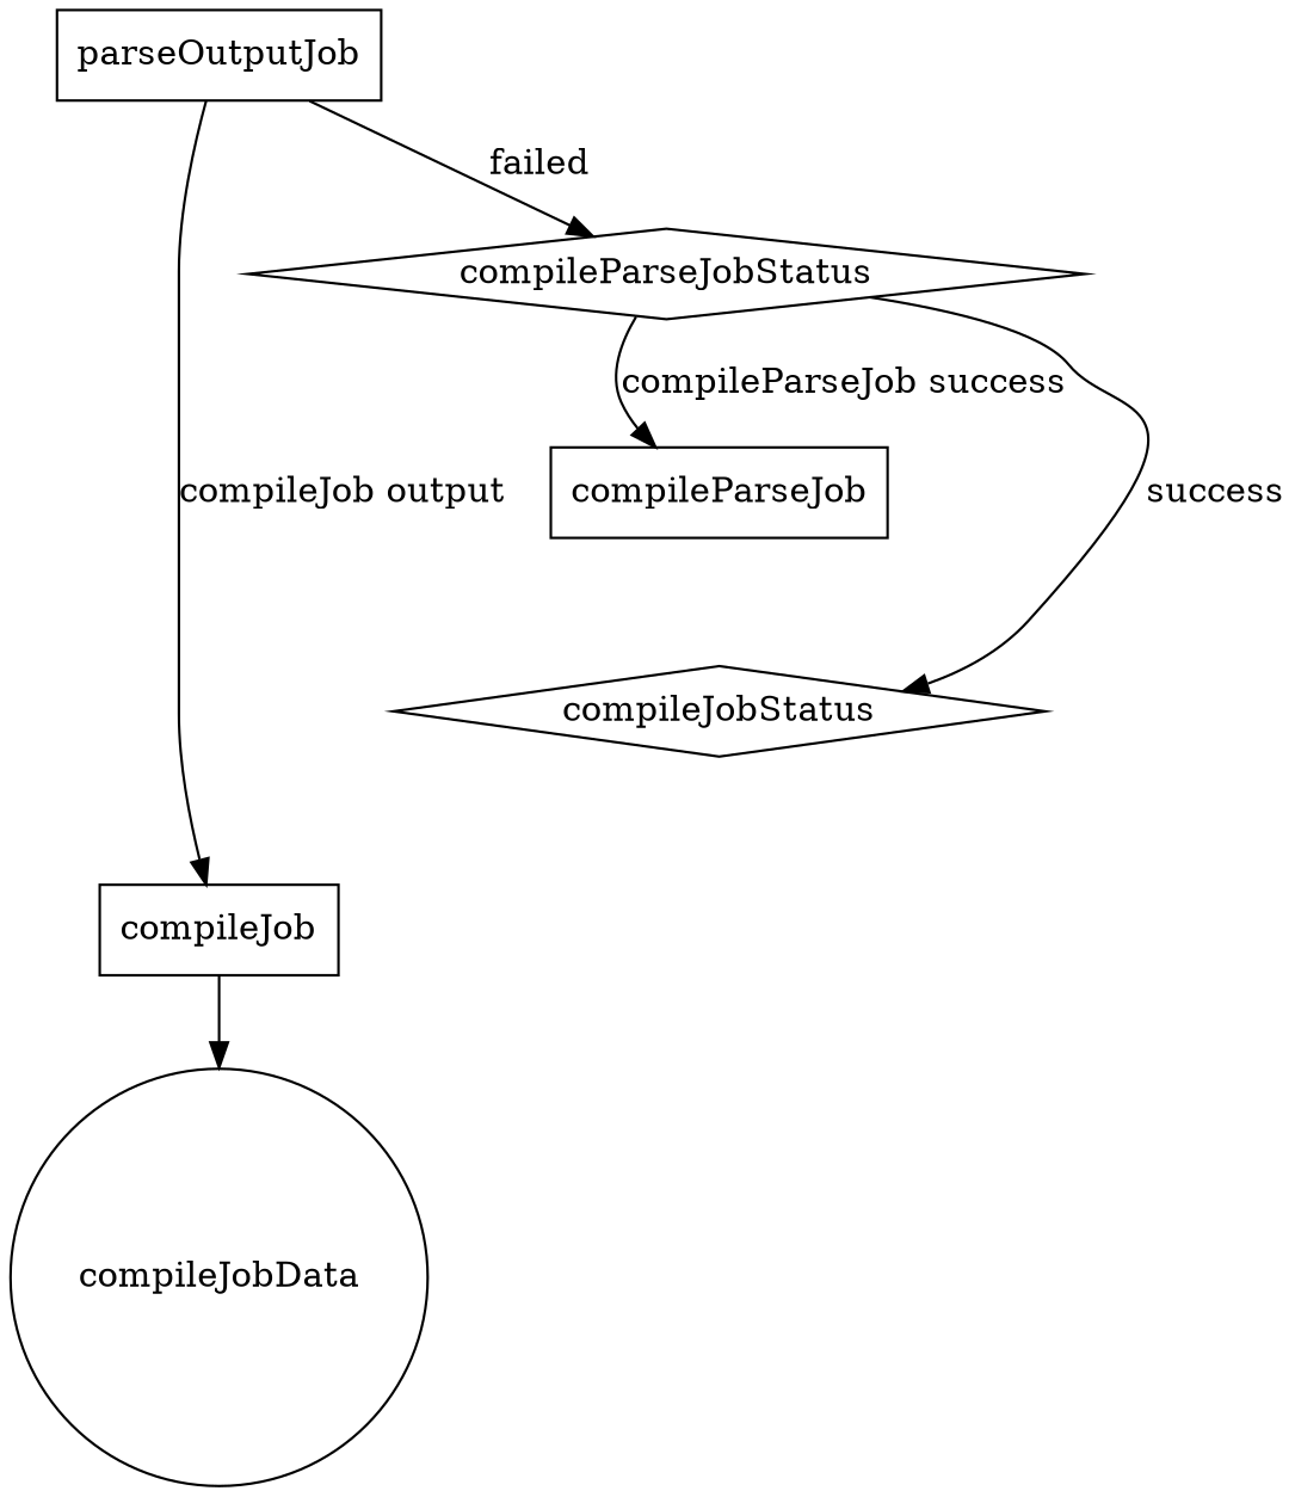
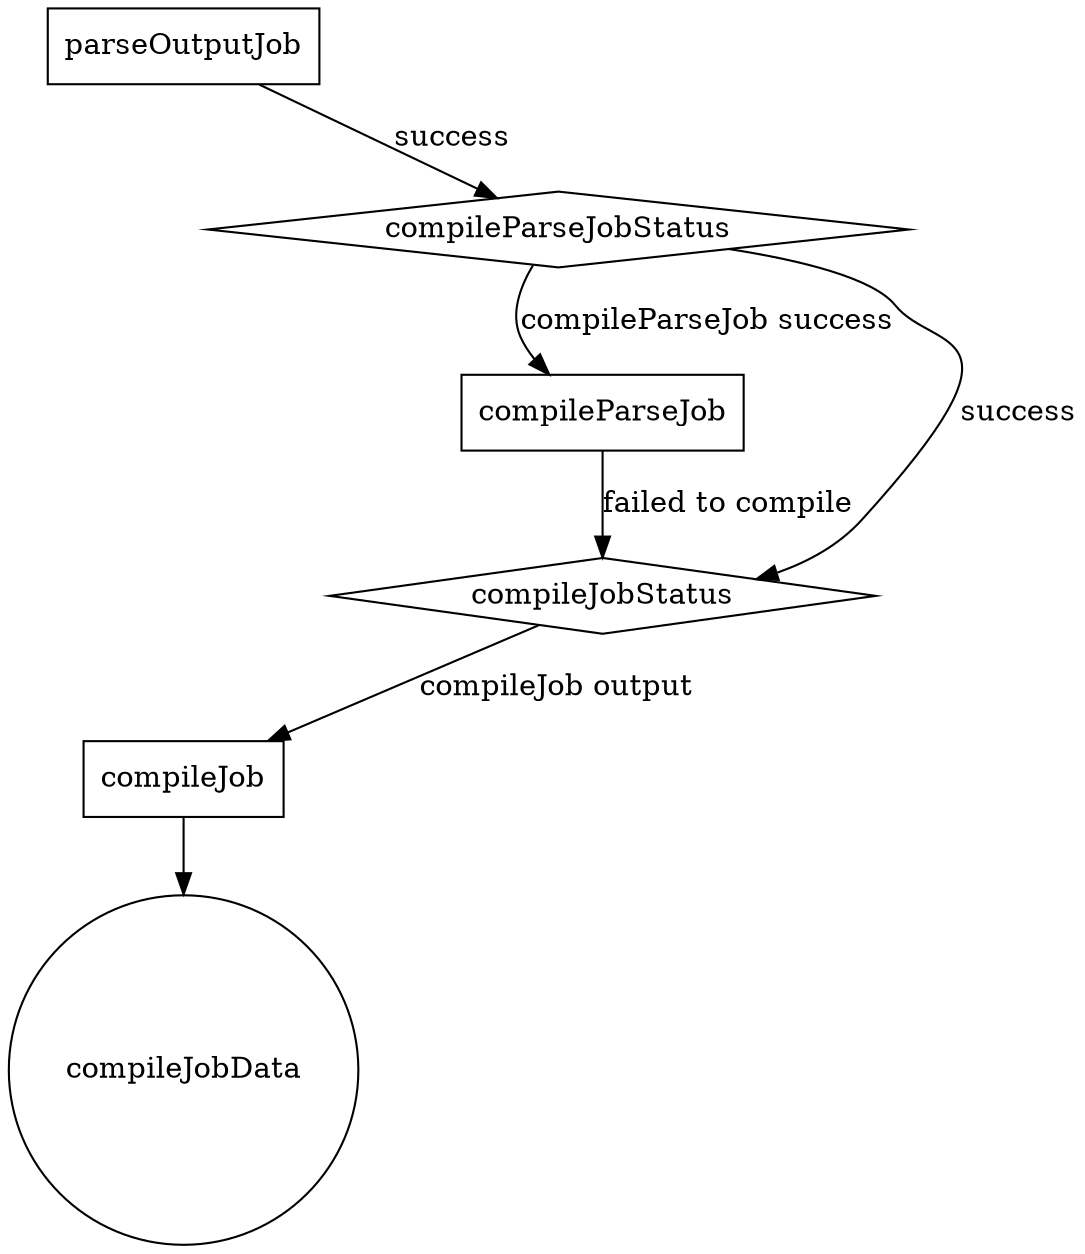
  digraph {
    fontname="DejaVu Serif"
    node [fontname="DejaVu Serif" shape=box]
    edge [fontname="DejaVu Serif"]
    compileJobData [data="{'command', 'clang++ -g -std=c++14 ./Code/automated/test.cpp -o auto_out'}" shape=circle]
    compileJob
    compileParseJob
    parseOutputJob
    compileJobStatus [shape=diamond]
    compileParseJobStatus [shape=diamond]
    subgraph sub_1 {
      compileJobData
    }
    subgraph sub_2 {
      compileJob
      compileParseJob
      parseOutputJob
    }
    subgraph sub_3 {
      compileJobStatus
      compileParseJobStatus
    }
    compileJob -> compileJobData
-   parseOutputJob -> compileParseJobStatus [label=failed]
-   parseOutputJob -> compileJob [label="compileJob output"]
+   compileParseJob -> compileJobStatus [label="failed to compile"]
+   parseOutputJob -> compileParseJobStatus [label=success]
+   compileJobStatus -> compileJob [label="compileJob output"]
    compileParseJobStatus -> compileParseJob [label="compileParseJob success"]
    compileParseJobStatus -> compileJobStatus [label=success]
  }
